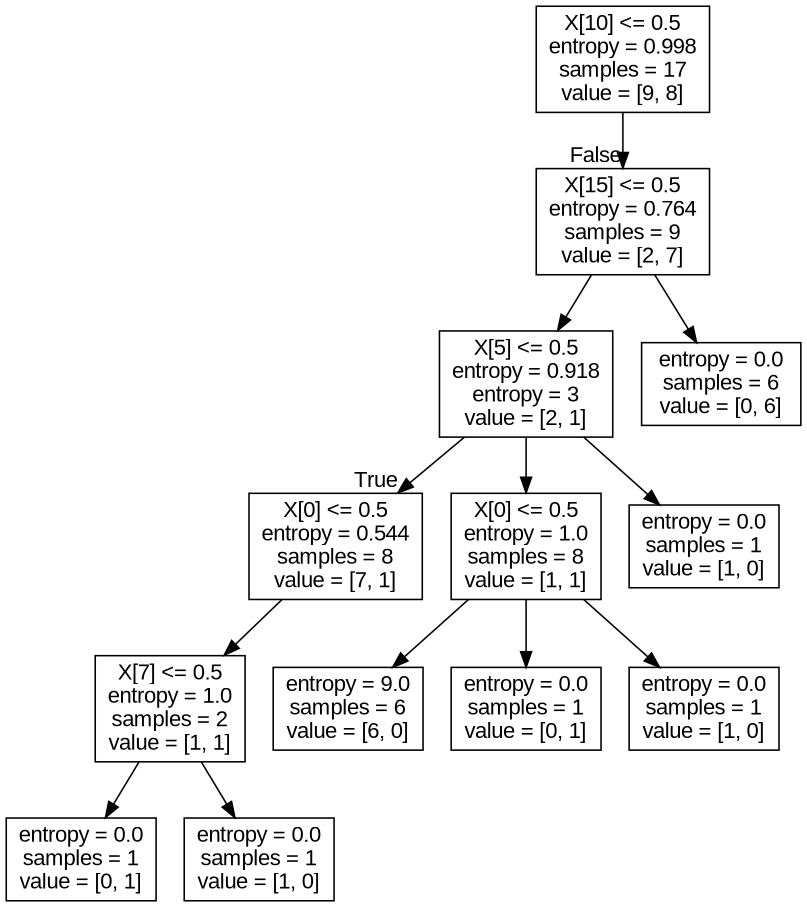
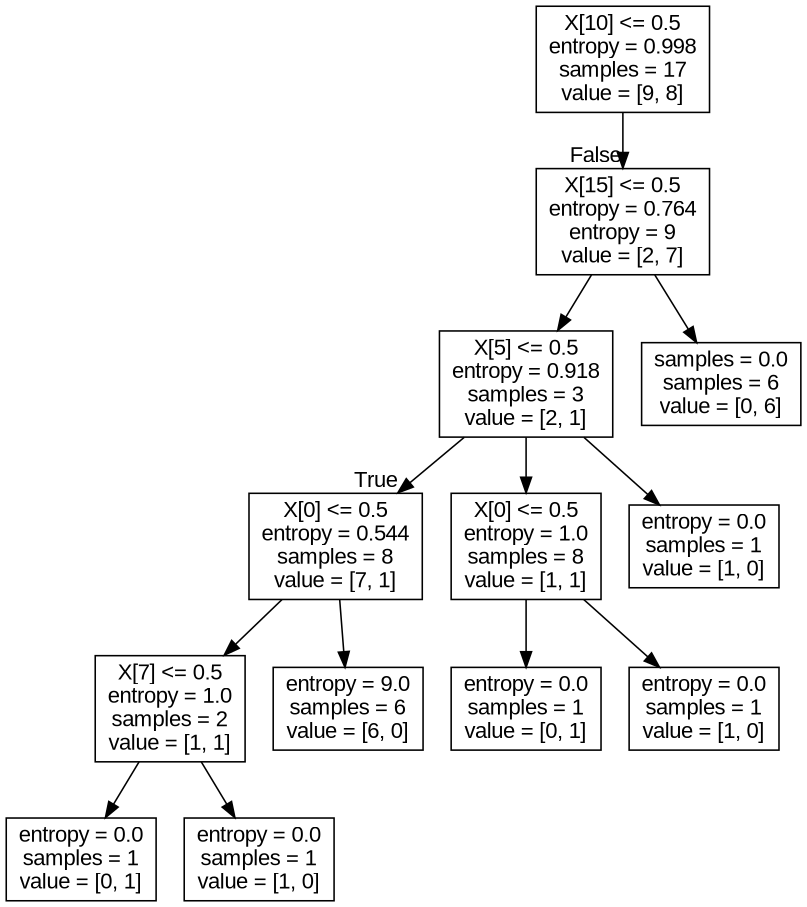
  digraph {
    fontname="Liberation Sans"
    node [fontname="Liberation Sans" shape=box]
    edge [fontname="Liberation Sans"]
    n1 [label="X[10] <= 0.5\nentropy = 0.998\nsamples = 17\nvalue = [9, 8]"]
-   n2 [label="X[15] <= 0.5\nentropy = 0.764\nsamples = 9\nvalue = [2, 7]"]
+   n2 [label="X[15] <= 0.5\nentropy = 0.764\nentropy = 9\nvalue = [2, 7]"]
    n3 [label="X[0] <= 0.5\nentropy = 0.544\nsamples = 8\nvalue = [7, 1]"]
    n4 [label="entropy = 9.0\nsamples = 6\nvalue = [6, 0]"]
    n5 [label="X[7] <= 0.5\nentropy = 1.0\nsamples = 2\nvalue = [1, 1]"]
-   n6 [label="X[5] <= 0.5\nentropy = 0.918\nentropy = 3\nvalue = [2, 1]"]
-   n7 [label="entropy = 0.0\nsamples = 6\nvalue = [0, 6]"]
+   n6 [label="X[5] <= 0.5\nentropy = 0.918\nsamples = 3\nvalue = [2, 1]"]
+   n7 [label="samples = 0.0\nsamples = 6\nvalue = [0, 6]"]
    n8 [label="entropy = 0.0\nsamples = 1\nvalue = [0, 1]"]
    n9 [label="entropy = 0.0\nsamples = 1\nvalue = [1, 0]"]
    n10 [label="X[0] <= 0.5\nentropy = 1.0\nsamples = 8\nvalue = [1, 1]"]
    n11 [label="entropy = 0.0\nsamples = 1\nvalue = [1, 0]"]
    n12 [label="entropy = 0.0\nsamples = 1\nvalue = [0, 1]"]
    n13 [label="entropy = 0.0\nsamples = 1\nvalue = [1, 0]"]
    n1 -> n2 [headlabel=False labelangle=-45 labeldistance=2.5]
    n2 -> n6
    n2 -> n7
-   n10 -> n4
+   n3 -> n4
    n3 -> n5
    n5 -> n8
    n5 -> n9
    n6 -> n3 [headlabel=True labelangle=45 labeldistance=2.5]
    n6 -> n10
    n6 -> n11
    n10 -> n12
    n10 -> n13
  }
